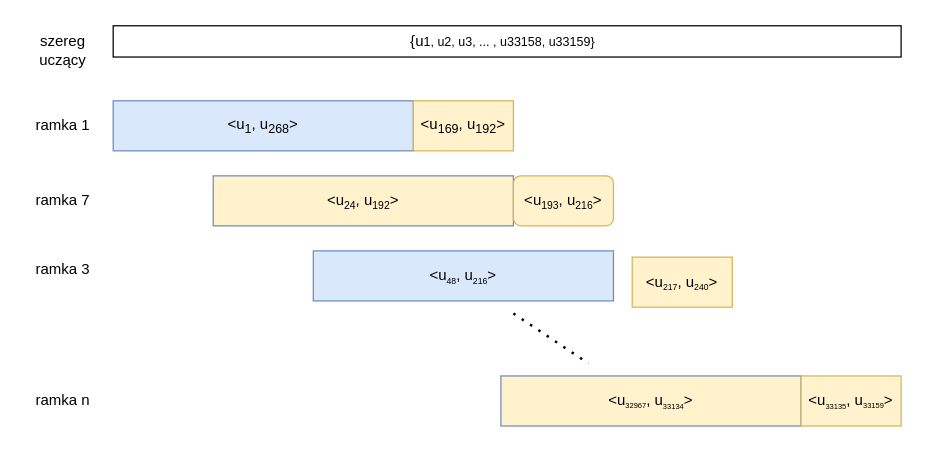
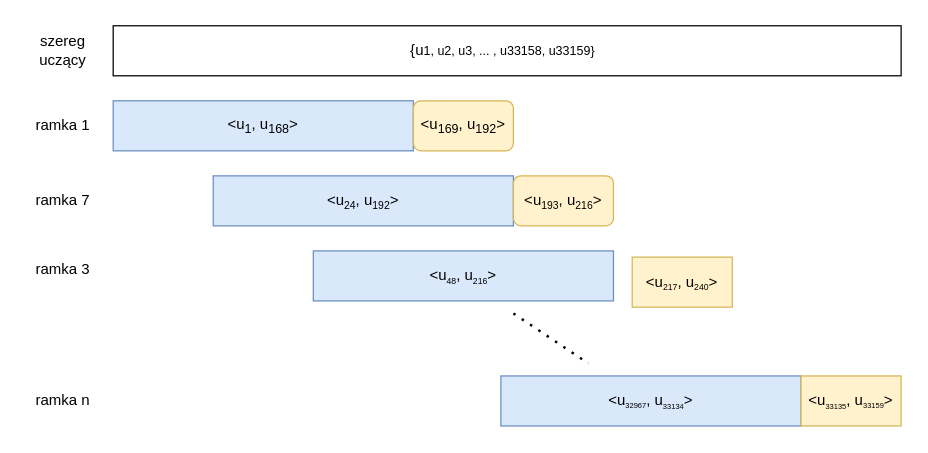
  <mxCell id="0" />
  <mxCell id="1" parent="0" />
- <mxCell id="2" value="{u&lt;span style=&quot;font-size: 10px;&quot;&gt;1, u2, u3, ... , u33158, u33159}&lt;/span&gt;&amp;nbsp;&amp;nbsp;" style="rounded=0;whiteSpace=wrap;html=1;" vertex="1" parent="1"><mxGeometry x="90" y="20" width="630" height="25" as="geometry" /></mxCell>
- <mxCell id="3" value="&amp;lt;u&lt;sub&gt;1&lt;/sub&gt;, u&lt;sub&gt;268&lt;/sub&gt;&amp;gt;" style="rounded=0;whiteSpace=wrap;html=1;fillColor=#dae8fc;strokeColor=#6c8ebf;" vertex="1" parent="1"><mxGeometry x="90" y="80" width="240" height="40" as="geometry" /></mxCell>
- <mxCell id="4" value="&amp;lt;u&lt;sub style=&quot;border-color: var(--border-color);&quot;&gt;169&lt;/sub&gt;, u&lt;sub style=&quot;border-color: var(--border-color);&quot;&gt;192&lt;/sub&gt;&amp;gt;" style="rounded=0;whiteSpace=wrap;html=1;fillColor=#fff2cc;strokeColor=#d6b656;" vertex="1" parent="1"><mxGeometry x="330" y="80" width="80" height="40" as="geometry" /></mxCell>
- <mxCell id="5" value="&amp;lt;u&lt;span style=&quot;font-size: 10px;&quot;&gt;&lt;sub&gt;24&lt;/sub&gt;&lt;/span&gt;, u&lt;span style=&quot;font-size: 10px;&quot;&gt;&lt;sub&gt;192&lt;/sub&gt;&lt;/span&gt;&amp;gt;" style="rounded=0;whiteSpace=wrap;html=1;fillColor=#fff2cc;strokeColor=#6c8ebf;" vertex="1" parent="1"><mxGeometry x="170" y="140" width="240" height="40" as="geometry" /></mxCell>
+ <mxCell id="2" value="{u&lt;span style=&quot;font-size: 10px;&quot;&gt;1, u2, u3, ... , u33158, u33159}&lt;/span&gt;&amp;nbsp;&amp;nbsp;" style="rounded=0;whiteSpace=wrap;html=1;" vertex="1" parent="1"><mxGeometry x="90" y="20" width="630" height="40" as="geometry" /></mxCell>
+ <mxCell id="3" value="&amp;lt;u&lt;sub&gt;1&lt;/sub&gt;, u&lt;sub&gt;168&lt;/sub&gt;&amp;gt;" style="rounded=0;whiteSpace=wrap;html=1;fillColor=#dae8fc;strokeColor=#6c8ebf;" vertex="1" parent="1"><mxGeometry x="90" y="80" width="240" height="40" as="geometry" /></mxCell>
+ <mxCell id="4" value="&amp;lt;u&lt;sub style=&quot;border-color: var(--border-color);&quot;&gt;169&lt;/sub&gt;, u&lt;sub style=&quot;border-color: var(--border-color);&quot;&gt;192&lt;/sub&gt;&amp;gt;" style="whiteSpace=wrap;html=1;fillColor=#fff2cc;strokeColor=#d6b656;rounded=1;" vertex="1" parent="1"><mxGeometry x="330" y="80" width="80" height="40" as="geometry" /></mxCell>
+ <mxCell id="5" value="&amp;lt;u&lt;span style=&quot;font-size: 10px;&quot;&gt;&lt;sub&gt;24&lt;/sub&gt;&lt;/span&gt;, u&lt;span style=&quot;font-size: 10px;&quot;&gt;&lt;sub&gt;192&lt;/sub&gt;&lt;/span&gt;&amp;gt;" style="rounded=0;whiteSpace=wrap;html=1;fillColor=#dae8fc;strokeColor=#6c8ebf;" vertex="1" parent="1"><mxGeometry x="170" y="140" width="240" height="40" as="geometry" /></mxCell>
  <mxCell id="6" value="&amp;lt;u&lt;span style=&quot;font-size: 10px;&quot;&gt;&lt;sub&gt;193&lt;/sub&gt;&lt;/span&gt;, u&lt;span style=&quot;font-size: 10px;&quot;&gt;&lt;sub&gt;216&lt;/sub&gt;&lt;/span&gt;&amp;gt;" style="whiteSpace=wrap;html=1;fillColor=#fff2cc;strokeColor=#d6b656;rounded=1;" vertex="1" parent="1"><mxGeometry x="410" y="140" width="80" height="40" as="geometry" /></mxCell>
  <mxCell id="7" value="&amp;lt;u&lt;span style=&quot;font-size: 8.333px;&quot;&gt;&lt;sub&gt;48&lt;/sub&gt;&lt;/span&gt;, u&lt;span style=&quot;font-size: 8.333px;&quot;&gt;&lt;sub&gt;216&lt;/sub&gt;&lt;/span&gt;&amp;gt;" style="rounded=0;whiteSpace=wrap;html=1;fillColor=#dae8fc;strokeColor=#6c8ebf;" vertex="1" parent="1"><mxGeometry x="250" y="200" width="240" height="40" as="geometry" /></mxCell>
  <mxCell id="8" value="&amp;lt;u&lt;span style=&quot;font-size: 8.333px;&quot;&gt;&lt;sub&gt;217&lt;/sub&gt;&lt;/span&gt;, u&lt;span style=&quot;font-size: 8.333px;&quot;&gt;&lt;sub&gt;240&lt;/sub&gt;&lt;/span&gt;&amp;gt;" style="rounded=0;whiteSpace=wrap;html=1;fillColor=#fff2cc;strokeColor=#d6b656;" vertex="1" parent="1"><mxGeometry x="505" y="205" width="80" height="40" as="geometry" /></mxCell>
  <mxCell id="9" value="szereg uczący" style="text;html=1;strokeColor=none;fillColor=none;align=center;verticalAlign=middle;whiteSpace=wrap;rounded=0;" vertex="1" parent="1"><mxGeometry x="20" y="25" width="60" height="30" as="geometry" /></mxCell>
  <mxCell id="10" value="ramka 1" style="text;html=1;strokeColor=none;fillColor=none;align=center;verticalAlign=middle;whiteSpace=wrap;rounded=0;" vertex="1" parent="1"><mxGeometry x="20" y="85" width="60" height="30" as="geometry" /></mxCell>
  <mxCell id="11" value="ramka 7" style="text;html=1;strokeColor=none;fillColor=none;align=center;verticalAlign=middle;whiteSpace=wrap;rounded=0;" vertex="1" parent="1"><mxGeometry x="20" y="145" width="60" height="30" as="geometry" /></mxCell>
  <mxCell id="12" value="ramka 3" style="text;html=1;strokeColor=none;fillColor=none;align=center;verticalAlign=middle;whiteSpace=wrap;rounded=0;" vertex="1" parent="1"><mxGeometry x="20" y="200" width="60" height="30" as="geometry" /></mxCell>
- <mxCell id="13" value="&amp;lt;u&lt;span style=&quot;font-size: 6.944px;&quot;&gt;&lt;sub style=&quot;font-size: 6px;&quot;&gt;32967&lt;/sub&gt;&lt;/span&gt;, u&lt;span style=&quot;font-size: 8.333px;&quot;&gt;&lt;sub style=&quot;font-size: 6px;&quot;&gt;33134&lt;/sub&gt;&lt;/span&gt;&amp;gt;" style="rounded=0;whiteSpace=wrap;html=1;fillColor=#fff2cc;strokeColor=#6c8ebf;" vertex="1" parent="1"><mxGeometry x="400" y="300" width="240" height="40" as="geometry" /></mxCell>
+ <mxCell id="13" value="&amp;lt;u&lt;span style=&quot;font-size: 6.944px;&quot;&gt;&lt;sub style=&quot;font-size: 6px;&quot;&gt;32967&lt;/sub&gt;&lt;/span&gt;, u&lt;span style=&quot;font-size: 8.333px;&quot;&gt;&lt;sub style=&quot;font-size: 6px;&quot;&gt;33134&lt;/sub&gt;&lt;/span&gt;&amp;gt;" style="rounded=0;whiteSpace=wrap;html=1;fillColor=#dae8fc;strokeColor=#6c8ebf;" vertex="1" parent="1"><mxGeometry x="400" y="300" width="240" height="40" as="geometry" /></mxCell>
  <mxCell id="14" value="&amp;lt;u&lt;span style=&quot;font-size: 8.333px;&quot;&gt;&lt;sub style=&quot;font-size: 6px;&quot;&gt;33135&lt;/sub&gt;&lt;/span&gt;, u&lt;span style=&quot;font-size: 6.944px;&quot;&gt;&lt;sub style=&quot;font-size: 6px;&quot;&gt;33159&lt;/sub&gt;&lt;/span&gt;&amp;gt;" style="rounded=0;whiteSpace=wrap;html=1;fillColor=#fff2cc;strokeColor=#d6b656;" vertex="1" parent="1"><mxGeometry x="640" y="300" width="80" height="40" as="geometry" /></mxCell>
  <mxCell id="15" value="" style="endArrow=none;dashed=1;html=1;dashPattern=1 3;strokeWidth=2;rounded=0;" edge="1" parent="1"><mxGeometry width="50" height="50" relative="1" as="geometry"><mxPoint x="410" y="250" as="sourcePoint" /><mxPoint x="470" y="290" as="targetPoint" /></mxGeometry></mxCell>
  <mxCell id="16" value="ramka n" style="text;html=1;strokeColor=none;fillColor=none;align=center;verticalAlign=middle;whiteSpace=wrap;rounded=0;" vertex="1" parent="1"><mxGeometry x="20" y="305" width="60" height="30" as="geometry" /></mxCell>
